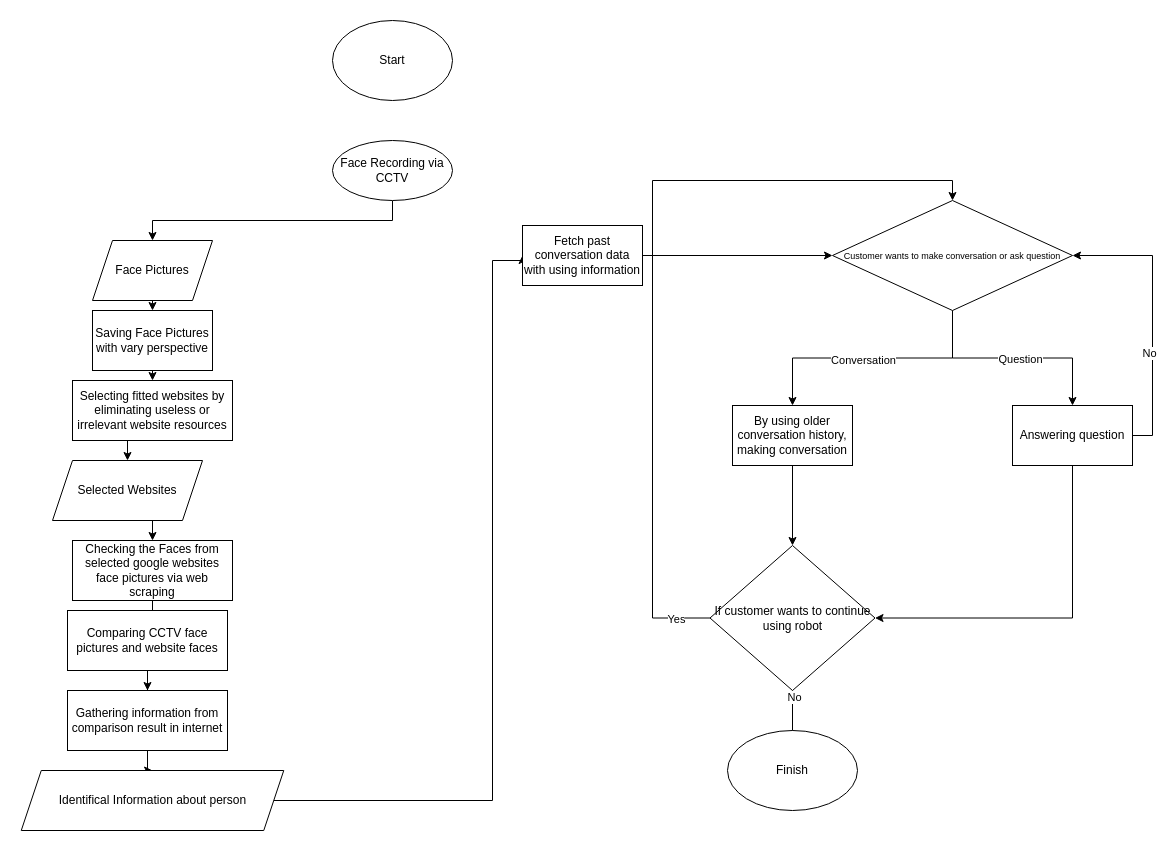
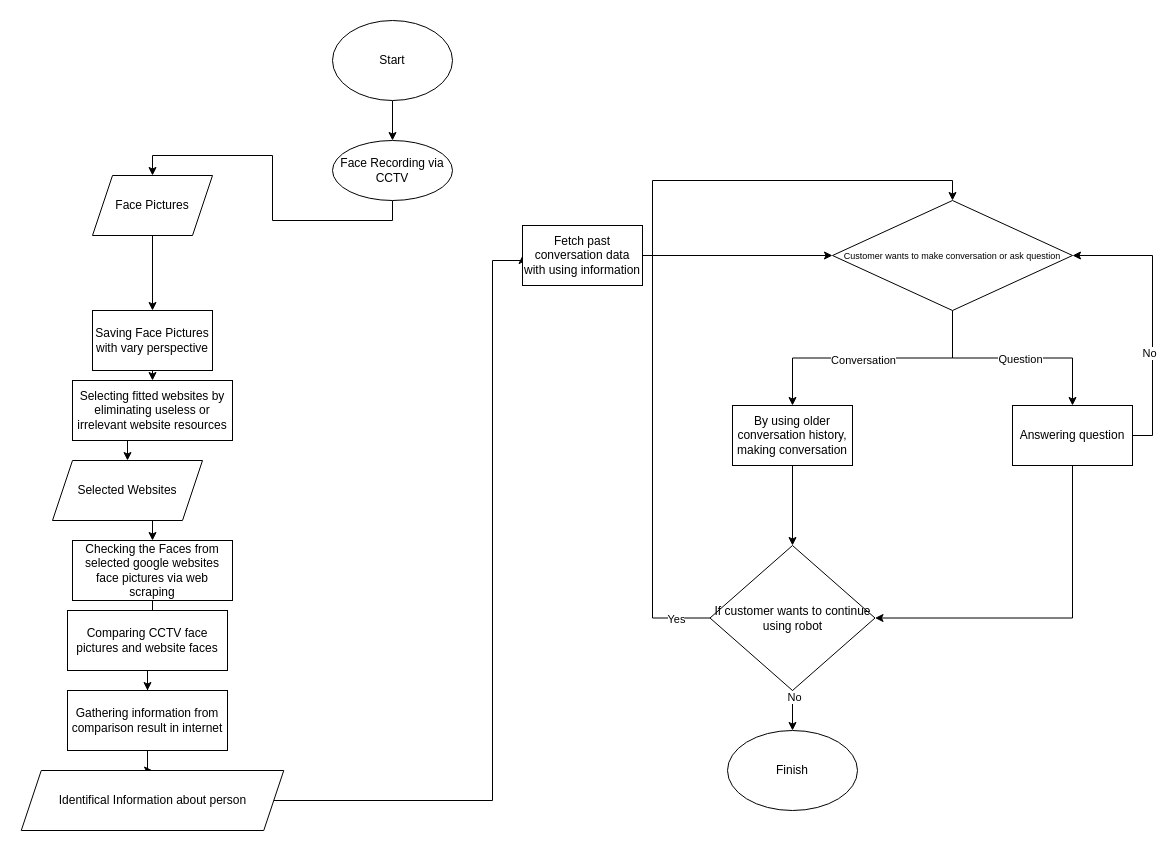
  <mxCell id="0" />
  <mxCell id="1" parent="0" />
+ <mxCell id="2" style="edgeStyle=orthogonalEdgeStyle;rounded=0;orthogonalLoop=1;jettySize=auto;html=1;exitX=0.5;exitY=1;exitDx=0;exitDy=0;entryX=0.5;entryY=0;entryDx=0;entryDy=0;" parent="1" source="3" target="5" edge="1"><mxGeometry relative="1" as="geometry"><mxPoint x="392" y="310" as="targetPoint" /></mxGeometry></mxCell>
  <mxCell id="3" value="Start" style="ellipse;whiteSpace=wrap;html=1;" parent="1" vertex="1"><mxGeometry x="332" width="120" height="80" as="geometry" y="20" /></mxCell>
  <mxCell id="4" style="edgeStyle=orthogonalEdgeStyle;rounded=0;orthogonalLoop=1;jettySize=auto;html=1;exitX=0.5;exitY=1;exitDx=0;exitDy=0;entryX=0.5;entryY=0;entryDx=0;entryDy=0;" parent="1" source="5" target="19" edge="1"><mxGeometry relative="1" as="geometry" /></mxCell>
  <mxCell id="5" value="Face Recording via CCTV" style="ellipse;whiteSpace=wrap;html=1;" parent="1" vertex="1"><mxGeometry x="332" y="140" width="120" height="60" as="geometry" /></mxCell>
  <mxCell id="6" value="" style="edgeStyle=orthogonalEdgeStyle;rounded=0;orthogonalLoop=1;jettySize=auto;html=1;entryX=0.5;entryY=0;entryDx=0;entryDy=0;exitX=0.5;exitY=1;exitDx=0;exitDy=0;" parent="1" source="7" target="11" edge="1"><mxGeometry relative="1" as="geometry"><mxPoint x="392" y="670" as="targetPoint" /></mxGeometry></mxCell>
  <mxCell id="7" value="Saving Face Pictures with vary perspective" style="whiteSpace=wrap;html=1;rounded=0;" parent="1" vertex="1"><mxGeometry x="92" y="310" width="120" height="60" as="geometry" /></mxCell>
  <mxCell id="8" value="" style="edgeStyle=orthogonalEdgeStyle;rounded=0;orthogonalLoop=1;jettySize=auto;html=1;" parent="1" source="9" target="13" edge="1"><mxGeometry relative="1" as="geometry" /></mxCell>
  <mxCell id="9" value="Checking the Faces from selected google websites face pictures via web scraping" style="whiteSpace=wrap;html=1;rounded=0;" parent="1" vertex="1"><mxGeometry x="72" y="540" width="160" height="60" as="geometry" /></mxCell>
  <mxCell id="10" style="edgeStyle=orthogonalEdgeStyle;rounded=0;orthogonalLoop=1;jettySize=auto;html=1;exitX=0.5;exitY=1;exitDx=0;exitDy=0;entryX=0.5;entryY=0;entryDx=0;entryDy=0;" parent="1" source="11" target="17" edge="1"><mxGeometry relative="1" as="geometry"><mxPoint x="392" y="605" as="targetPoint" /></mxGeometry></mxCell>
  <mxCell id="11" value="Selecting fitted websites by eliminating useless or irrelevant website resources" style="rounded=0;whiteSpace=wrap;html=1;" parent="1" vertex="1"><mxGeometry x="72" y="380" width="160" height="60" as="geometry" /></mxCell>
  <mxCell id="12" value="" style="edgeStyle=orthogonalEdgeStyle;rounded=0;orthogonalLoop=1;jettySize=auto;html=1;" parent="1" source="13" target="15" edge="1"><mxGeometry relative="1" as="geometry" /></mxCell>
  <mxCell id="13" value="Comparing CCTV face pictures and website faces" style="whiteSpace=wrap;html=1;rounded=0;" parent="1" vertex="1"><mxGeometry x="67" y="610" width="160" height="60" as="geometry" /></mxCell>
  <mxCell id="14" value="" style="edgeStyle=orthogonalEdgeStyle;rounded=0;orthogonalLoop=1;jettySize=auto;html=1;" parent="1" source="15" target="21" edge="1"><mxGeometry relative="1" as="geometry" /></mxCell>
  <mxCell id="15" value="Gathering information from comparison result in internet" style="whiteSpace=wrap;html=1;rounded=0;" parent="1" vertex="1"><mxGeometry x="67" y="690" width="160" height="60" as="geometry" /></mxCell>
  <mxCell id="16" style="edgeStyle=orthogonalEdgeStyle;rounded=0;orthogonalLoop=1;jettySize=auto;html=1;exitX=0.5;exitY=1;exitDx=0;exitDy=0;entryX=0.5;entryY=0;entryDx=0;entryDy=0;" parent="1" source="17" target="9" edge="1"><mxGeometry relative="1" as="geometry" /></mxCell>
  <mxCell id="17" value="Selected Websites" style="shape=parallelogram;perimeter=parallelogramPerimeter;whiteSpace=wrap;html=1;fixedSize=1;" parent="1" vertex="1"><mxGeometry x="52" y="460" width="150" height="60" as="geometry" /></mxCell>
  <mxCell id="18" style="edgeStyle=orthogonalEdgeStyle;rounded=0;orthogonalLoop=1;jettySize=auto;html=1;exitX=0.5;exitY=1;exitDx=0;exitDy=0;entryX=0.5;entryY=0;entryDx=0;entryDy=0;" parent="1" source="19" target="7" edge="1"><mxGeometry relative="1" as="geometry" /></mxCell>
- <mxCell id="19" value="Face Pictures" style="shape=parallelogram;perimeter=parallelogramPerimeter;whiteSpace=wrap;html=1;fixedSize=1;" parent="1" vertex="1"><mxGeometry x="92" y="240" width="120" height="60" as="geometry" /></mxCell>
+ <mxCell id="19" value="Face Pictures" style="shape=parallelogram;perimeter=parallelogramPerimeter;whiteSpace=wrap;html=1;fixedSize=1;" parent="1" vertex="1"><mxGeometry x="92" y="175" width="120" height="60" as="geometry" /></mxCell>
  <mxCell id="20" style="edgeStyle=orthogonalEdgeStyle;rounded=0;orthogonalLoop=1;jettySize=auto;html=1;entryX=0;entryY=0.5;entryDx=0;entryDy=0;exitX=1;exitY=0.5;exitDx=0;exitDy=0;" parent="1" source="21" target="23" edge="1"><mxGeometry relative="1" as="geometry"><mxPoint x="312" y="340" as="targetPoint" /><mxPoint x="322" y="810" as="sourcePoint" /><Array as="points"><mxPoint x="492" y="800" /><mxPoint x="492" y="260" /><mxPoint x="522" y="260" /></Array></mxGeometry></mxCell>
  <mxCell id="21" value="Identifical Information about person" style="shape=parallelogram;perimeter=parallelogramPerimeter;whiteSpace=wrap;html=1;fixedSize=1;rounded=0;" parent="1" vertex="1"><mxGeometry x="20.75" y="770" width="262.5" height="60" as="geometry" /></mxCell>
  <mxCell id="22" value="" style="edgeStyle=orthogonalEdgeStyle;rounded=0;orthogonalLoop=1;jettySize=auto;html=1;" parent="1" source="23" target="28" edge="1"><mxGeometry relative="1" as="geometry" /></mxCell>
  <mxCell id="23" value="Fetch past conversation data with using information" style="rounded=0;whiteSpace=wrap;html=1;" parent="1" vertex="1"><mxGeometry x="522" y="225" width="120" height="60" as="geometry" /></mxCell>
  <mxCell id="24" value="" style="edgeStyle=orthogonalEdgeStyle;rounded=0;orthogonalLoop=1;jettySize=auto;html=1;" parent="1" source="28" target="30" edge="1"><mxGeometry relative="1" as="geometry" /></mxCell>
  <mxCell id="25" value="Conversation" style="edgeLabel;html=1;align=center;verticalAlign=middle;resizable=0;points=[];" parent="24" vertex="1" connectable="0"><mxGeometry x="0.078" y="2" relative="1" as="geometry"><mxPoint as="offset" /></mxGeometry></mxCell>
  <mxCell id="26" value="" style="edgeStyle=orthogonalEdgeStyle;rounded=0;orthogonalLoop=1;jettySize=auto;html=1;" parent="1" source="28" target="34" edge="1"><mxGeometry relative="1" as="geometry" /></mxCell>
  <mxCell id="27" value="Question" style="edgeLabel;html=1;align=center;verticalAlign=middle;resizable=0;points=[];" parent="26" vertex="1" connectable="0"><mxGeometry x="0.065" relative="1" as="geometry"><mxPoint x="1" y="1" as="offset" /></mxGeometry></mxCell>
  <mxCell id="28" value="&lt;font style=&quot;font-size: 9px;&quot;&gt;Customer wants to make conversation or ask question&lt;/font&gt;" style="rhombus;whiteSpace=wrap;html=1;rounded=0;" parent="1" vertex="1"><mxGeometry x="832" y="200" width="240" height="110" as="geometry" /></mxCell>
  <mxCell id="29" value="" style="edgeStyle=orthogonalEdgeStyle;rounded=0;orthogonalLoop=1;jettySize=auto;html=1;" edge="1" parent="1" source="30" target="40"><mxGeometry relative="1" as="geometry" /></mxCell>
  <mxCell id="30" value="By using older conversation history, making conversation" style="whiteSpace=wrap;html=1;rounded=0;" parent="1" vertex="1"><mxGeometry x="732" y="405" width="120" height="60" as="geometry" /></mxCell>
  <mxCell id="31" style="edgeStyle=orthogonalEdgeStyle;rounded=0;orthogonalLoop=1;jettySize=auto;html=1;exitX=0.5;exitY=1;exitDx=0;exitDy=0;entryX=1;entryY=0.5;entryDx=0;entryDy=0;" edge="1" parent="1" source="34" target="40"><mxGeometry relative="1" as="geometry" /></mxCell>
  <mxCell id="32" style="edgeStyle=orthogonalEdgeStyle;rounded=0;orthogonalLoop=1;jettySize=auto;html=1;exitX=1;exitY=0.5;exitDx=0;exitDy=0;entryX=1;entryY=0.5;entryDx=0;entryDy=0;" edge="1" parent="1" source="34" target="28"><mxGeometry relative="1" as="geometry" /></mxCell>
  <mxCell id="33" value="No" style="edgeLabel;html=1;align=center;verticalAlign=middle;resizable=0;points=[];" vertex="1" connectable="0" parent="32"><mxGeometry x="-0.264" y="4" relative="1" as="geometry"><mxPoint as="offset" /></mxGeometry></mxCell>
  <mxCell id="34" value="Answering question" style="whiteSpace=wrap;html=1;rounded=0;" parent="1" vertex="1"><mxGeometry x="1012" y="405" width="120" height="60" as="geometry" /></mxCell>
  <mxCell id="35" value="Finish" style="ellipse;whiteSpace=wrap;html=1;" parent="1" vertex="1"><mxGeometry x="727" y="730" width="130" height="80" as="geometry" /></mxCell>
  <mxCell id="36" style="edgeStyle=orthogonalEdgeStyle;rounded=0;orthogonalLoop=1;jettySize=auto;html=1;entryX=0.5;entryY=0;entryDx=0;entryDy=0;startArrow=none;startFill=0;exitX=0;exitY=0.5;exitDx=0;exitDy=0;" edge="1" parent="1" source="40" target="28"><mxGeometry relative="1" as="geometry"><mxPoint x="702" y="618" as="sourcePoint" /><Array as="points"><mxPoint x="652" y="618" /><mxPoint x="652" y="180" /><mxPoint x="952" y="180" /></Array></mxGeometry></mxCell>
  <mxCell id="37" value="Yes" style="edgeLabel;html=1;align=center;verticalAlign=middle;resizable=0;points=[];" vertex="1" connectable="0" parent="36"><mxGeometry x="-0.915" y="1" relative="1" as="geometry"><mxPoint x="1" as="offset" /></mxGeometry></mxCell>
- <mxCell id="38" style="edgeStyle=orthogonalEdgeStyle;rounded=0;orthogonalLoop=1;jettySize=auto;html=1;exitX=0.5;exitY=1;exitDx=0;exitDy=0;entryX=0.5;entryY=0;entryDx=0;entryDy=0;endArrow=none;" edge="1" parent="1" source="40" target="35"><mxGeometry relative="1" as="geometry" /></mxCell>
+ <mxCell id="38" style="edgeStyle=orthogonalEdgeStyle;rounded=0;orthogonalLoop=1;jettySize=auto;html=1;exitX=0.5;exitY=1;exitDx=0;exitDy=0;entryX=0.5;entryY=0;entryDx=0;entryDy=0;" edge="1" parent="1" source="40" target="35"><mxGeometry relative="1" as="geometry" /></mxCell>
  <mxCell id="39" value="No" style="edgeLabel;html=1;align=center;verticalAlign=middle;resizable=0;points=[];" vertex="1" connectable="0" parent="38"><mxGeometry x="-0.7" y="1" relative="1" as="geometry"><mxPoint as="offset" /></mxGeometry></mxCell>
  <mxCell id="40" value="If customer wants to continue using robot" style="rhombus;whiteSpace=wrap;html=1;rounded=0;" vertex="1" parent="1"><mxGeometry x="709.5" y="545" width="165" height="145" as="geometry" /></mxCell>
